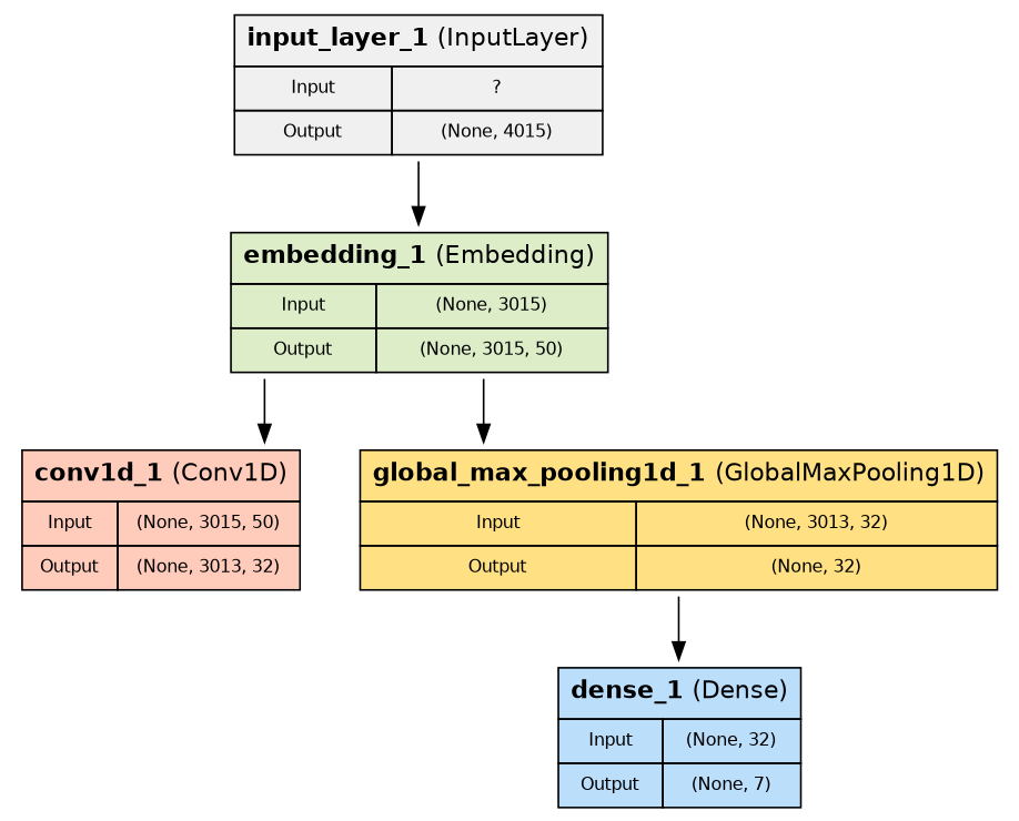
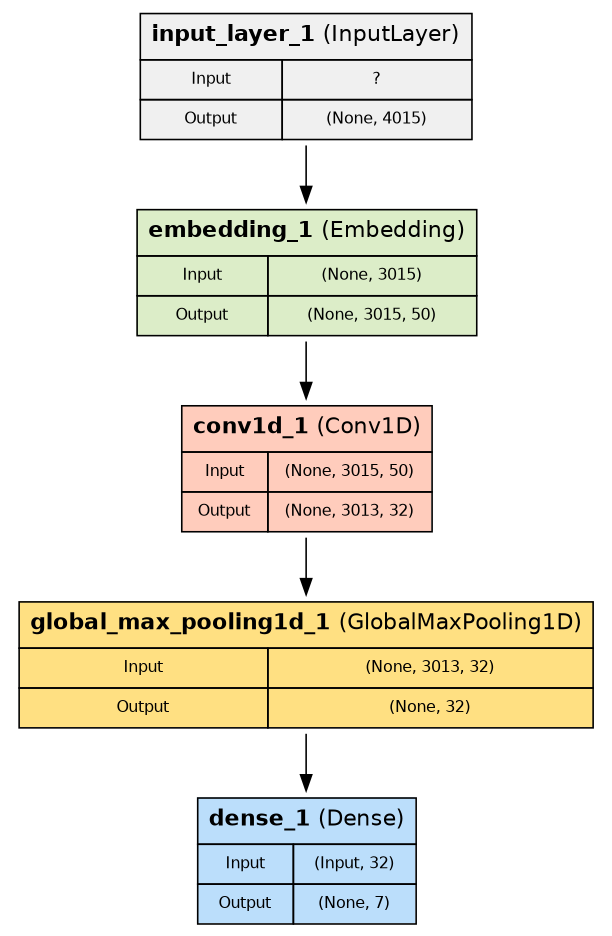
  digraph {
    concentrate=true
    rankdir=TB
    splines=ortho
    node [fontname=Helvetica shape=plaintext]
    n1 [label=<<TABLE BORDER="0" CELLBORDER="1" CELLSPACING="0" CELLPADDING="6" BGCOLOR="#f0f0f0">   <TR><TD COLSPAN="2"><B>input_layer_1</B> (InputLayer)</TD></TR>   <TR><TD><FONT POINT-SIZE="10">Input</FONT></TD><TD><FONT POINT-SIZE="10">?</FONT></TD></TR>   <TR><TD><FONT POINT-SIZE="10">Output</FONT></TD><TD><FONT POINT-SIZE="10">(None, 4015)</FONT></TD></TR> </TABLE>>]
    n2 [label=<<TABLE BORDER="0" CELLBORDER="1" CELLSPACING="0" CELLPADDING="6" BGCOLOR="#dcedc8">   <TR><TD COLSPAN="2"><B>embedding_1</B> (Embedding)</TD></TR>   <TR><TD><FONT POINT-SIZE="10">Input</FONT></TD><TD><FONT POINT-SIZE="10">(None, 3015)</FONT></TD></TR>   <TR><TD><FONT POINT-SIZE="10">Output</FONT></TD><TD><FONT POINT-SIZE="10">(None, 3015, 50)</FONT></TD></TR> </TABLE>>]
    n3 [label=<<TABLE BORDER="0" CELLBORDER="1" CELLSPACING="0" CELLPADDING="6" BGCOLOR="#ffccbc">   <TR><TD COLSPAN="2"><B>conv1d_1</B> (Conv1D)</TD></TR>   <TR><TD><FONT POINT-SIZE="10">Input</FONT></TD><TD><FONT POINT-SIZE="10">(None, 3015, 50)</FONT></TD></TR>   <TR><TD><FONT POINT-SIZE="10">Output</FONT></TD><TD><FONT POINT-SIZE="10">(None, 3013, 32)</FONT></TD></TR> </TABLE>>]
    n4 [label=<<TABLE BORDER="0" CELLBORDER="1" CELLSPACING="0" CELLPADDING="6" BGCOLOR="#ffe082">   <TR><TD COLSPAN="2"><B>global_max_pooling1d_1</B> (GlobalMaxPooling1D)</TD></TR>   <TR><TD><FONT POINT-SIZE="10">Input</FONT></TD><TD><FONT POINT-SIZE="10">(None, 3013, 32)</FONT></TD></TR>   <TR><TD><FONT POINT-SIZE="10">Output</FONT></TD><TD><FONT POINT-SIZE="10">(None, 32)</FONT></TD></TR> </TABLE>>]
-   n5 [label=<<TABLE BORDER="0" CELLBORDER="1" CELLSPACING="0" CELLPADDING="6" BGCOLOR="#bbdefb">   <TR><TD COLSPAN="2"><B>dense_1</B> (Dense)</TD></TR>   <TR><TD><FONT POINT-SIZE="10">Input</FONT></TD><TD><FONT POINT-SIZE="10">(None, 32)</FONT></TD></TR>   <TR><TD><FONT POINT-SIZE="10">Output</FONT></TD><TD><FONT POINT-SIZE="10">(None, 7)</FONT></TD></TR> </TABLE>>]
+   n5 [label=<<TABLE BORDER="0" CELLBORDER="1" CELLSPACING="0" CELLPADDING="6" BGCOLOR="#bbdefb">   <TR><TD COLSPAN="2"><B>dense_1</B> (Dense)</TD></TR>   <TR><TD><FONT POINT-SIZE="10">Input</FONT></TD><TD><FONT POINT-SIZE="10">(Input, 32)</FONT></TD></TR>   <TR><TD><FONT POINT-SIZE="10">Output</FONT></TD><TD><FONT POINT-SIZE="10">(None, 7)</FONT></TD></TR> </TABLE>>]
    n1 -> n2
    n2 -> n3
-   n2 -> n4
+   n3 -> n4
    n4 -> n5
  }
